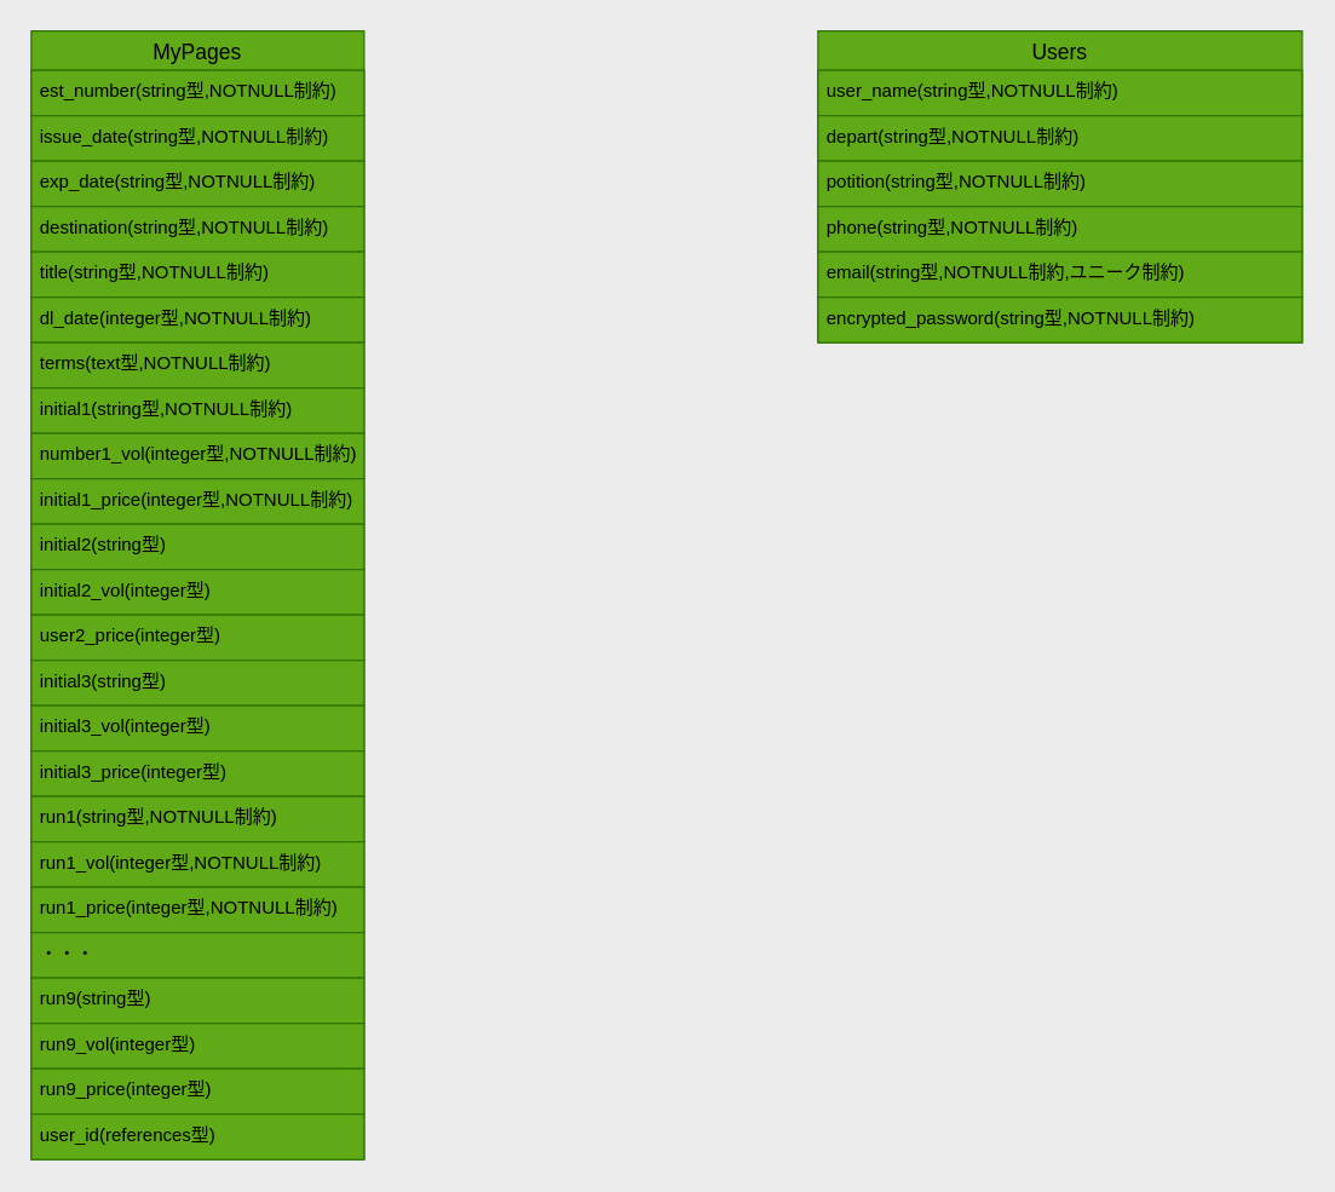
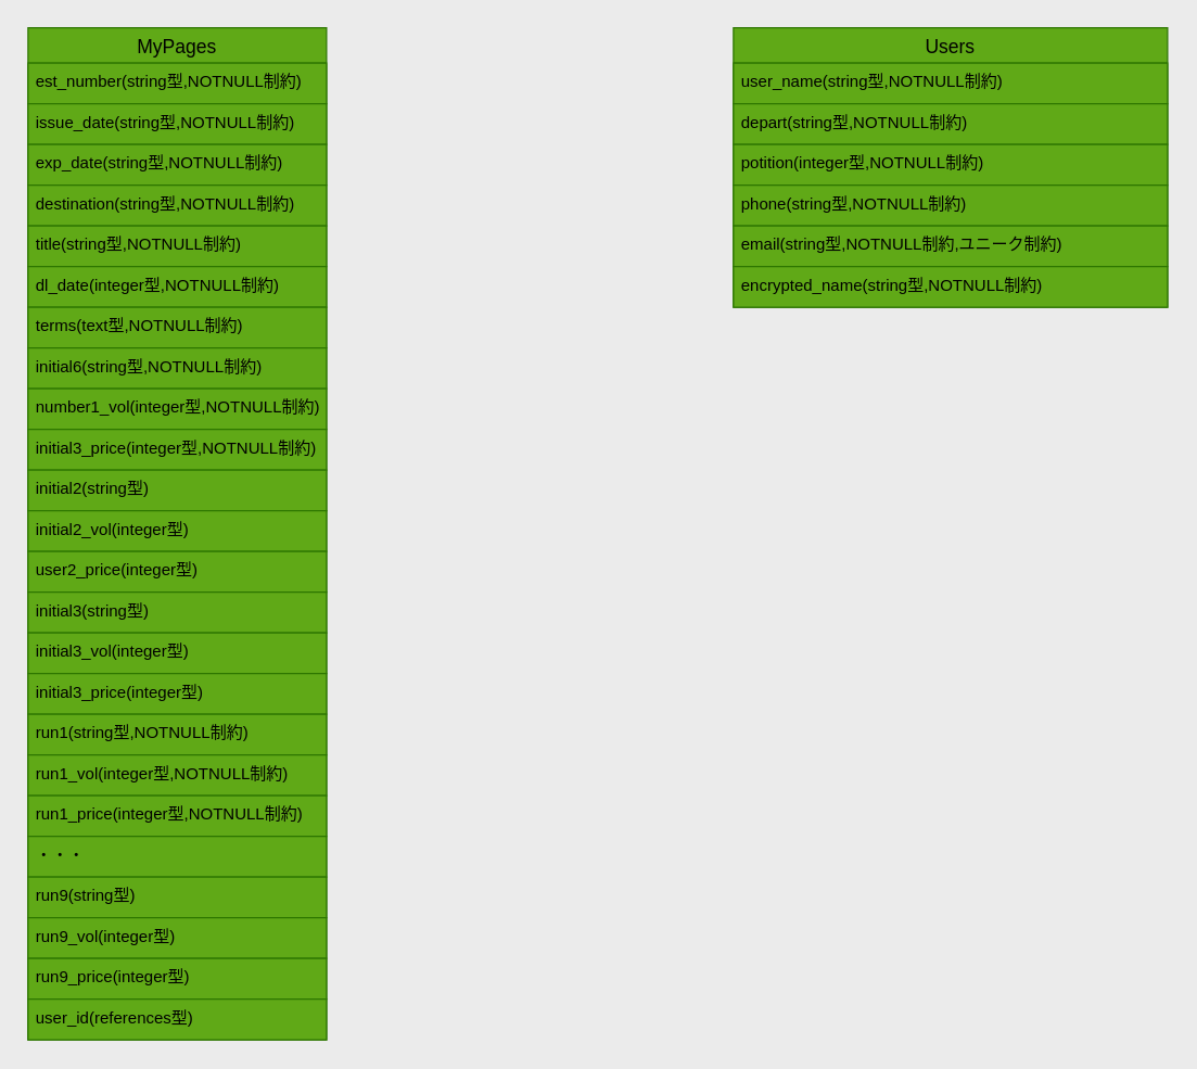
  <mxCell id="0" />
  <mxCell id="1" parent="0" />
  <mxCell id="2" value="Users" style="swimlane;fontStyle=0;childLayout=stackLayout;horizontal=1;startSize=26;horizontalStack=0;resizeParent=1;resizeParentMax=0;resizeLast=0;collapsible=1;marginBottom=0;align=center;fontSize=14;fillColor=#60a917;strokeColor=#2D7600;fontColor=#000000;labelBorderColor=none;" parent="1" vertex="1"><mxGeometry x="540" y="20" width="320" height="206" as="geometry" /></mxCell>
  <mxCell id="3" value="user_name(string型,NOTNULL制約)" style="text;spacingLeft=4;spacingRight=4;overflow=hidden;rotatable=0;points=[[0,0.5],[1,0.5]];portConstraint=eastwest;fontSize=12;fillColor=#60a917;strokeColor=#2D7600;fontColor=#000000;labelBorderColor=none;" parent="2" vertex="1"><mxGeometry y="26" width="320" height="30" as="geometry" /></mxCell>
  <mxCell id="4" value="depart(string型,NOTNULL制約)" style="text;spacingLeft=4;spacingRight=4;overflow=hidden;rotatable=0;points=[[0,0.5],[1,0.5]];portConstraint=eastwest;fontSize=12;fillColor=#60a917;strokeColor=#2D7600;fontColor=#000000;labelBorderColor=none;" parent="2" vertex="1"><mxGeometry y="56" width="320" height="30" as="geometry" /></mxCell>
- <mxCell id="5" value="potition(string型,NOTNULL制約)" style="text;spacingLeft=4;spacingRight=4;overflow=hidden;rotatable=0;points=[[0,0.5],[1,0.5]];portConstraint=eastwest;fontSize=12;fillColor=#60a917;strokeColor=#2D7600;fontColor=#000000;labelBorderColor=none;" parent="2" vertex="1"><mxGeometry y="86" width="320" height="30" as="geometry" /></mxCell>
+ <mxCell id="5" value="potition(integer型,NOTNULL制約)" style="text;spacingLeft=4;spacingRight=4;overflow=hidden;rotatable=0;points=[[0,0.5],[1,0.5]];portConstraint=eastwest;fontSize=12;fillColor=#60a917;strokeColor=#2D7600;fontColor=#000000;labelBorderColor=none;" parent="2" vertex="1"><mxGeometry y="86" width="320" height="30" as="geometry" /></mxCell>
  <mxCell id="6" value="phone(string型,NOTNULL制約)" style="text;spacingLeft=4;spacingRight=4;overflow=hidden;rotatable=0;points=[[0,0.5],[1,0.5]];portConstraint=eastwest;fontSize=12;fillColor=#60a917;strokeColor=#2D7600;fontColor=#000000;labelBorderColor=none;" parent="2" vertex="1"><mxGeometry y="116" width="320" height="30" as="geometry" /></mxCell>
  <mxCell id="7" value="email(string型,NOTNULL制約,ユニーク制約)" style="text;spacingLeft=4;spacingRight=4;overflow=hidden;rotatable=0;points=[[0,0.5],[1,0.5]];portConstraint=eastwest;fontSize=12;fillColor=#60a917;strokeColor=#2D7600;fontColor=#000000;labelBorderColor=none;" parent="2" vertex="1"><mxGeometry y="146" width="320" height="30" as="geometry" /></mxCell>
- <mxCell id="8" value="encrypted_password(string型,NOTNULL制約)" style="text;spacingLeft=4;spacingRight=4;overflow=hidden;rotatable=0;points=[[0,0.5],[1,0.5]];portConstraint=eastwest;fontSize=12;fillColor=#60a917;strokeColor=#2D7600;fontColor=#000000;labelBorderColor=none;" parent="2" vertex="1"><mxGeometry y="176" width="320" height="30" as="geometry" /></mxCell>
+ <mxCell id="8" value="encrypted_name(string型,NOTNULL制約)" style="text;spacingLeft=4;spacingRight=4;overflow=hidden;rotatable=0;points=[[0,0.5],[1,0.5]];portConstraint=eastwest;fontSize=12;fillColor=#60a917;strokeColor=#2D7600;fontColor=#000000;labelBorderColor=none;" parent="2" vertex="1"><mxGeometry y="176" width="320" height="30" as="geometry" /></mxCell>
  <mxCell id="9" value="MyPages" style="swimlane;fontStyle=0;childLayout=stackLayout;horizontal=1;startSize=26;horizontalStack=0;resizeParent=1;resizeParentMax=0;resizeLast=0;collapsible=1;marginBottom=0;align=center;fontSize=14;fillColor=#60a917;strokeColor=#2D7600;fontColor=#000000;labelBorderColor=none;" parent="1" vertex="1"><mxGeometry x="20" y="20" width="220" height="746" as="geometry" /></mxCell>
  <mxCell id="10" value="est_number(string型,NOTNULL制約)" style="text;spacingLeft=4;spacingRight=4;overflow=hidden;rotatable=0;points=[[0,0.5],[1,0.5]];portConstraint=eastwest;fontSize=12;fillColor=#60a917;strokeColor=#2D7600;fontColor=#000000;labelBorderColor=none;" parent="9" vertex="1"><mxGeometry y="26" width="220" height="30" as="geometry" /></mxCell>
  <mxCell id="11" value="issue_date(string型,NOTNULL制約)" style="text;spacingLeft=4;spacingRight=4;overflow=hidden;rotatable=0;points=[[0,0.5],[1,0.5]];portConstraint=eastwest;fontSize=12;fillColor=#60a917;strokeColor=#2D7600;fontColor=#000000;labelBorderColor=none;" parent="9" vertex="1"><mxGeometry y="56" width="220" height="30" as="geometry" /></mxCell>
  <mxCell id="12" value="exp_date(string型,NOTNULL制約)" style="text;spacingLeft=4;spacingRight=4;overflow=hidden;rotatable=0;points=[[0,0.5],[1,0.5]];portConstraint=eastwest;fontSize=12;fillColor=#60a917;strokeColor=#2D7600;fontColor=#000000;labelBorderColor=none;" parent="9" vertex="1"><mxGeometry y="86" width="220" height="30" as="geometry" /></mxCell>
  <mxCell id="13" value="destination(string型,NOTNULL制約)" style="text;spacingLeft=4;spacingRight=4;overflow=hidden;rotatable=0;points=[[0,0.5],[1,0.5]];portConstraint=eastwest;fontSize=12;fillColor=#60a917;strokeColor=#2D7600;fontColor=#000000;labelBorderColor=none;" parent="9" vertex="1"><mxGeometry y="116" width="220" height="30" as="geometry" /></mxCell>
  <mxCell id="14" value="title(string型,NOTNULL制約)" style="text;spacingLeft=4;spacingRight=4;overflow=hidden;rotatable=0;points=[[0,0.5],[1,0.5]];portConstraint=eastwest;fontSize=12;fillColor=#60a917;strokeColor=#2D7600;fontColor=#000000;labelBorderColor=none;" parent="9" vertex="1"><mxGeometry y="146" width="220" height="30" as="geometry" /></mxCell>
  <mxCell id="15" value="dl_date(integer型,NOTNULL制約)" style="text;spacingLeft=4;spacingRight=4;overflow=hidden;rotatable=0;points=[[0,0.5],[1,0.5]];portConstraint=eastwest;fontSize=12;fillColor=#60a917;strokeColor=#2D7600;fontColor=#000000;labelBorderColor=none;" parent="9" vertex="1"><mxGeometry y="176" width="220" height="30" as="geometry" /></mxCell>
  <mxCell id="16" value="terms(text型,NOTNULL制約)" style="text;spacingLeft=4;spacingRight=4;overflow=hidden;rotatable=0;points=[[0,0.5],[1,0.5]];portConstraint=eastwest;fontSize=12;fillColor=#60a917;strokeColor=#2D7600;fontColor=#000000;labelBorderColor=none;" parent="9" vertex="1"><mxGeometry y="206" width="220" height="30" as="geometry" /></mxCell>
- <mxCell id="17" value="initial1(string型,NOTNULL制約)" style="text;spacingLeft=4;spacingRight=4;overflow=hidden;rotatable=0;points=[[0,0.5],[1,0.5]];portConstraint=eastwest;fontSize=12;fillColor=#60a917;strokeColor=#2D7600;fontColor=#000000;labelBorderColor=none;" parent="9" vertex="1"><mxGeometry y="236" width="220" height="30" as="geometry" /></mxCell>
+ <mxCell id="17" value="initial6(string型,NOTNULL制約)" style="text;spacingLeft=4;spacingRight=4;overflow=hidden;rotatable=0;points=[[0,0.5],[1,0.5]];portConstraint=eastwest;fontSize=12;fillColor=#60a917;strokeColor=#2D7600;fontColor=#000000;labelBorderColor=none;" parent="9" vertex="1"><mxGeometry y="236" width="220" height="30" as="geometry" /></mxCell>
  <mxCell id="18" value="number1_vol(integer型,NOTNULL制約)" style="text;spacingLeft=4;spacingRight=4;overflow=hidden;rotatable=0;points=[[0,0.5],[1,0.5]];portConstraint=eastwest;fontSize=12;fillColor=#60a917;strokeColor=#2D7600;fontColor=#000000;labelBorderColor=none;" parent="9" vertex="1"><mxGeometry y="266" width="220" height="30" as="geometry" /></mxCell>
- <mxCell id="19" value="initial1_price(integer型,NOTNULL制約)" style="text;spacingLeft=4;spacingRight=4;overflow=hidden;rotatable=0;points=[[0,0.5],[1,0.5]];portConstraint=eastwest;fontSize=12;fillColor=#60a917;strokeColor=#2D7600;fontColor=#000000;labelBorderColor=none;" parent="9" vertex="1"><mxGeometry y="296" width="220" height="30" as="geometry" /></mxCell>
+ <mxCell id="19" value="initial3_price(integer型,NOTNULL制約)" style="text;spacingLeft=4;spacingRight=4;overflow=hidden;rotatable=0;points=[[0,0.5],[1,0.5]];portConstraint=eastwest;fontSize=12;fillColor=#60a917;strokeColor=#2D7600;fontColor=#000000;labelBorderColor=none;" parent="9" vertex="1"><mxGeometry y="296" width="220" height="30" as="geometry" /></mxCell>
  <mxCell id="20" value="initial2(string型)&#10;" style="text;spacingLeft=4;spacingRight=4;overflow=hidden;rotatable=0;points=[[0,0.5],[1,0.5]];portConstraint=eastwest;fontSize=12;fillColor=#60a917;strokeColor=#2D7600;fontColor=#000000;labelBorderColor=none;" parent="9" vertex="1"><mxGeometry y="326" width="220" height="30" as="geometry" /></mxCell>
  <mxCell id="21" value="initial2_vol(integer型)" style="text;spacingLeft=4;spacingRight=4;overflow=hidden;rotatable=0;points=[[0,0.5],[1,0.5]];portConstraint=eastwest;fontSize=12;fillColor=#60a917;strokeColor=#2D7600;fontColor=#000000;labelBorderColor=none;" parent="9" vertex="1"><mxGeometry y="356" width="220" height="30" as="geometry" /></mxCell>
  <mxCell id="22" value="user2_price(integer型)" style="text;spacingLeft=4;spacingRight=4;overflow=hidden;rotatable=0;points=[[0,0.5],[1,0.5]];portConstraint=eastwest;fontSize=12;fillColor=#60a917;strokeColor=#2D7600;fontColor=#000000;labelBorderColor=none;" parent="9" vertex="1"><mxGeometry y="386" width="220" height="30" as="geometry" /></mxCell>
  <mxCell id="23" value="initial3(string型)" style="text;spacingLeft=4;spacingRight=4;overflow=hidden;rotatable=0;points=[[0,0.5],[1,0.5]];portConstraint=eastwest;fontSize=12;fillColor=#60a917;strokeColor=#2D7600;fontColor=#000000;labelBorderColor=none;" parent="9" vertex="1"><mxGeometry y="416" width="220" height="30" as="geometry" /></mxCell>
  <mxCell id="24" value="initial3_vol(integer型)" style="text;spacingLeft=4;spacingRight=4;overflow=hidden;rotatable=0;points=[[0,0.5],[1,0.5]];portConstraint=eastwest;fontSize=12;fillColor=#60a917;strokeColor=#2D7600;fontColor=#000000;labelBorderColor=none;" parent="9" vertex="1"><mxGeometry y="446" width="220" height="30" as="geometry" /></mxCell>
  <mxCell id="25" value="initial3_price(integer型)" style="text;spacingLeft=4;spacingRight=4;overflow=hidden;rotatable=0;points=[[0,0.5],[1,0.5]];portConstraint=eastwest;fontSize=12;fillColor=#60a917;strokeColor=#2D7600;fontColor=#000000;labelBorderColor=none;" parent="9" vertex="1"><mxGeometry y="476" width="220" height="30" as="geometry" /></mxCell>
  <mxCell id="26" value="run1(string型,NOTNULL制約)" style="text;spacingLeft=4;spacingRight=4;overflow=hidden;rotatable=0;points=[[0,0.5],[1,0.5]];portConstraint=eastwest;fontSize=12;fillColor=#60a917;strokeColor=#2D7600;fontColor=#000000;labelBorderColor=none;" parent="9" vertex="1"><mxGeometry y="506" width="220" height="30" as="geometry" /></mxCell>
  <mxCell id="27" value="run1_vol(integer型,NOTNULL制約)" style="text;spacingLeft=4;spacingRight=4;overflow=hidden;rotatable=0;points=[[0,0.5],[1,0.5]];portConstraint=eastwest;fontSize=12;fillColor=#60a917;strokeColor=#2D7600;fontColor=#000000;labelBorderColor=none;" parent="9" vertex="1"><mxGeometry y="536" width="220" height="30" as="geometry" /></mxCell>
  <mxCell id="28" value="run1_price(integer型,NOTNULL制約)" style="text;spacingLeft=4;spacingRight=4;overflow=hidden;rotatable=0;points=[[0,0.5],[1,0.5]];portConstraint=eastwest;fontSize=12;fillColor=#60a917;strokeColor=#2D7600;fontColor=#000000;labelBorderColor=none;" parent="9" vertex="1"><mxGeometry y="566" width="220" height="30" as="geometry" /></mxCell>
  <mxCell id="29" value="・・・" style="text;spacingLeft=4;spacingRight=4;overflow=hidden;rotatable=0;points=[[0,0.5],[1,0.5]];portConstraint=eastwest;fontSize=12;fillColor=#60a917;strokeColor=#2D7600;fontColor=#000000;labelBorderColor=none;" parent="9" vertex="1"><mxGeometry y="596" width="220" height="30" as="geometry" /></mxCell>
  <mxCell id="30" value="run9(string型)" style="text;spacingLeft=4;spacingRight=4;overflow=hidden;rotatable=0;points=[[0,0.5],[1,0.5]];portConstraint=eastwest;fontSize=12;fillColor=#60a917;strokeColor=#2D7600;fontColor=#000000;labelBorderColor=none;" parent="9" vertex="1"><mxGeometry y="626" width="220" height="30" as="geometry" /></mxCell>
  <mxCell id="31" value="run9_vol(integer型)" style="text;spacingLeft=4;spacingRight=4;overflow=hidden;rotatable=0;points=[[0,0.5],[1,0.5]];portConstraint=eastwest;fontSize=12;fillColor=#60a917;strokeColor=#2D7600;fontColor=#000000;labelBorderColor=none;" parent="9" vertex="1"><mxGeometry y="656" width="220" height="30" as="geometry" /></mxCell>
  <mxCell id="32" value="run9_price(integer型)" style="text;spacingLeft=4;spacingRight=4;overflow=hidden;rotatable=0;points=[[0,0.5],[1,0.5]];portConstraint=eastwest;fontSize=12;fillColor=#60a917;strokeColor=#2D7600;fontColor=#000000;labelBorderColor=none;" parent="9" vertex="1"><mxGeometry y="686" width="220" height="30" as="geometry" /></mxCell>
  <mxCell id="33" value="user_id(references型)" style="text;spacingLeft=4;spacingRight=4;overflow=hidden;rotatable=0;points=[[0,0.5],[1,0.5]];portConstraint=eastwest;fontSize=12;fillColor=#60a917;strokeColor=#2D7600;fontColor=#000000;labelBorderColor=none;" parent="9" vertex="1"><mxGeometry y="716" width="220" height="30" as="geometry" /></mxCell>
